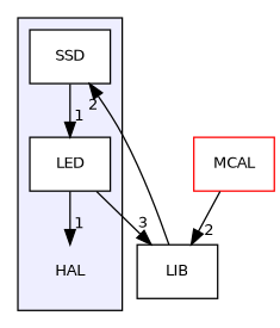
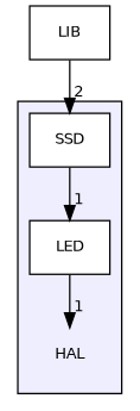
  digraph {
    compound=true
    node [fontname=Helvetica fontsize=10 shape=box fillcolor=white style=filled]
    edge [headlabel=1 labeldistance=1.5 labelfontname=Helvetica labelfontsize=10]
    n1 [label=HAL shape=plaintext fillcolor="" style=""]
    n2 [color=black label=LED]
    n3 [color=black label=SSD]
    n4 [label=LIB fillcolor="" style=""]
-   n5 [color=red label=MCAL]
    subgraph cluster_1 {
      bgcolor="#eeeeff"
      pencolor=black
      n1
      n2
      n3
    }
    n2 -> n1
-   n2 -> n4 [headlabel=3]
    n3 -> n2
    n4 -> n3 [headlabel=2]
-   n5 -> n4 [headlabel=2]
  }
